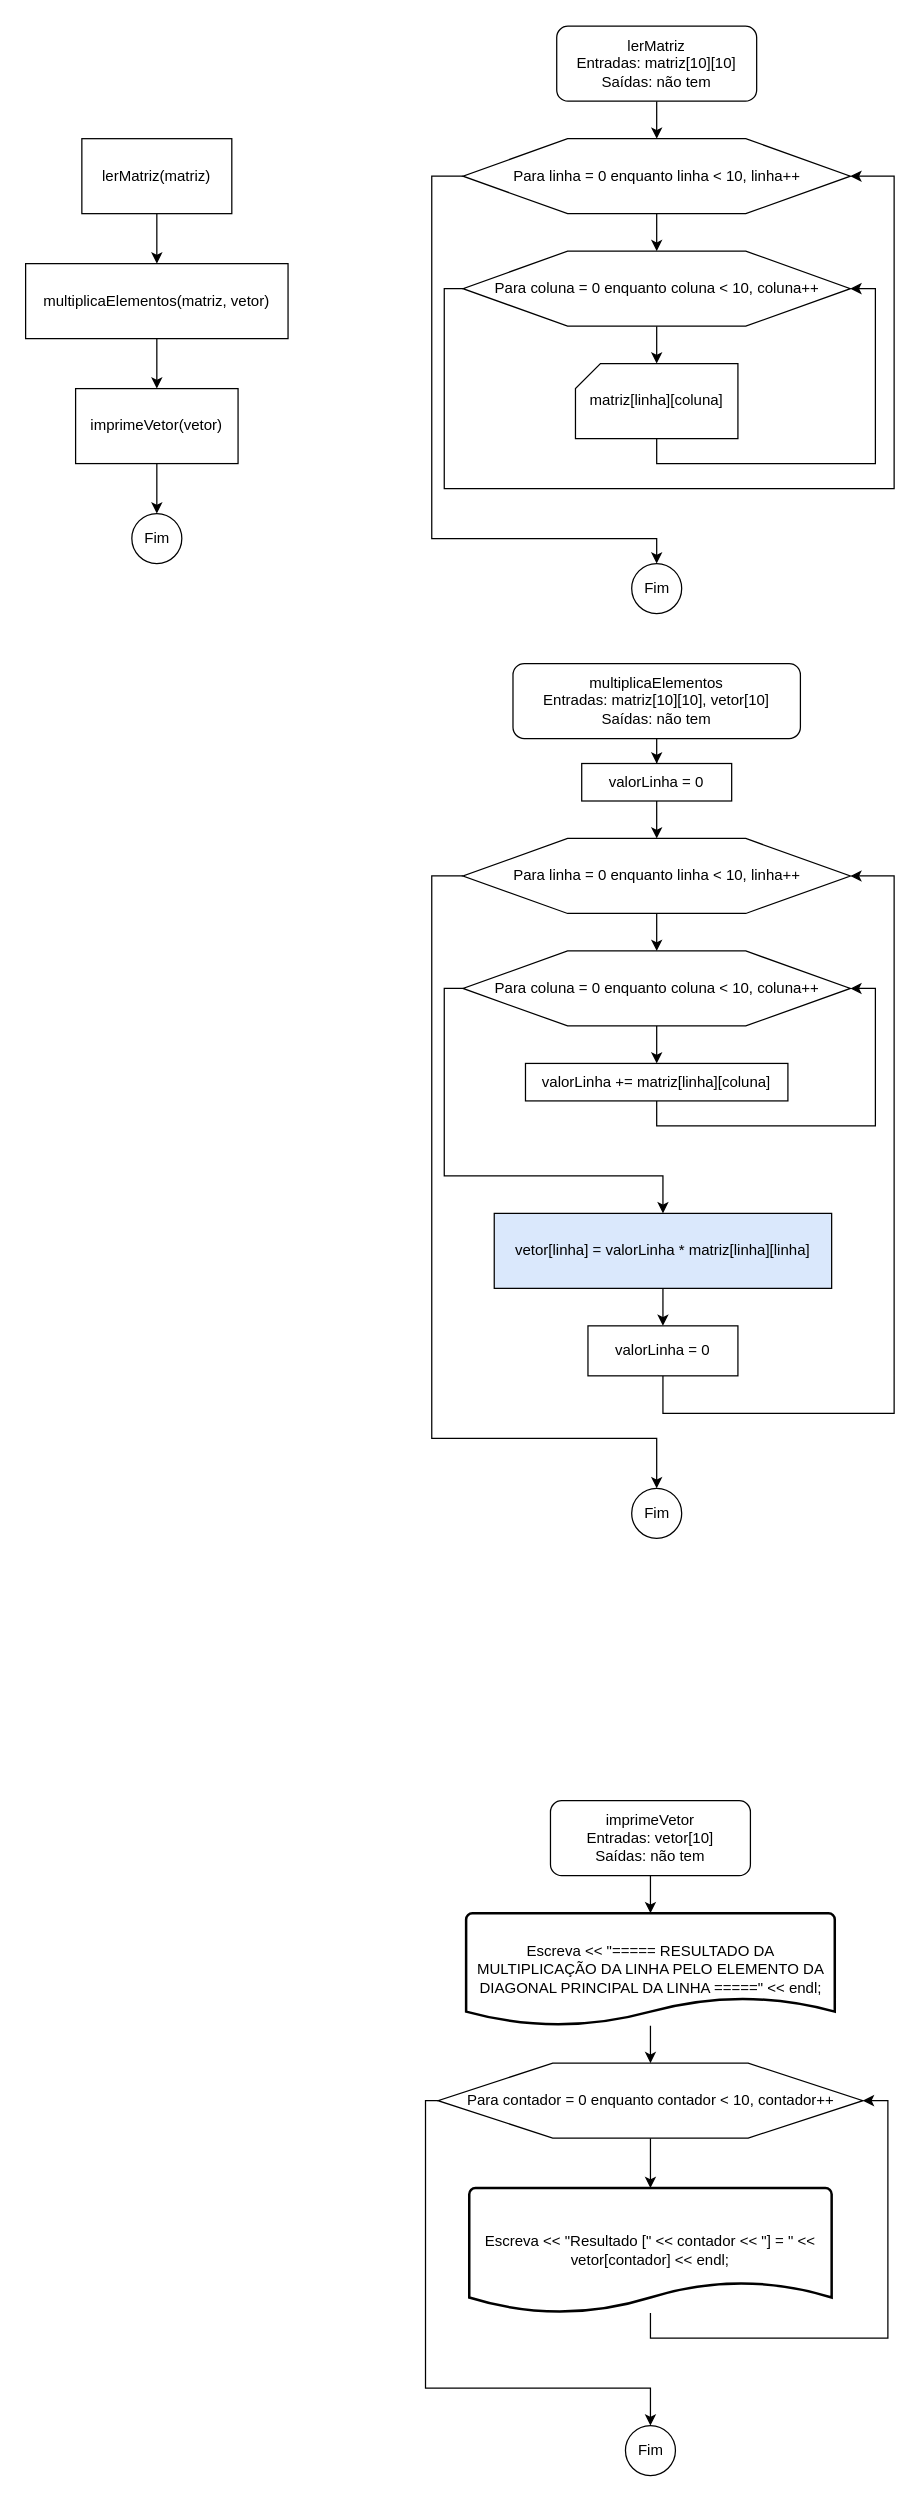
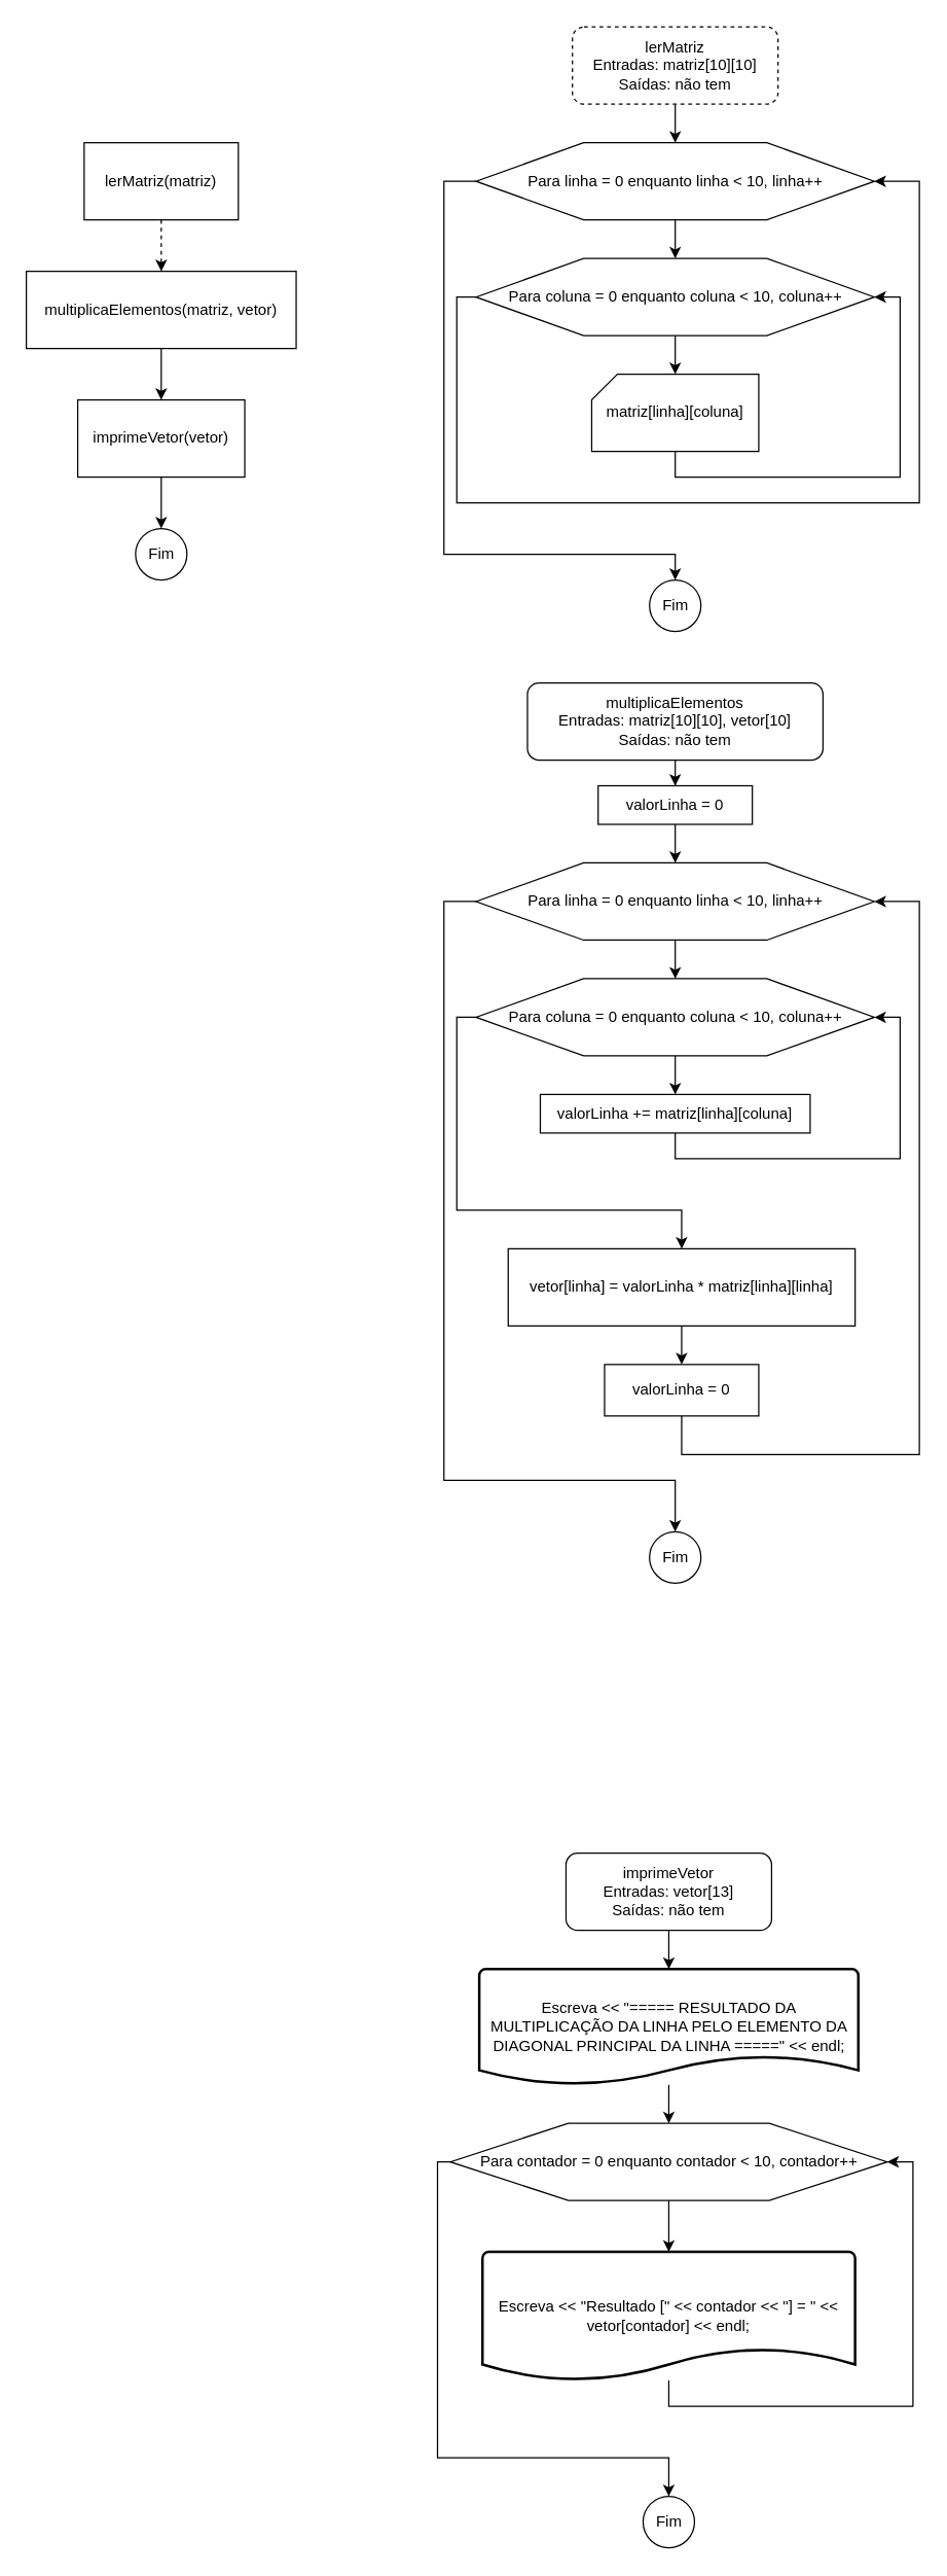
  <mxCell id="0" />
  <mxCell id="1" parent="0" />
- <mxCell id="2" value="" style="edgeStyle=orthogonalEdgeStyle;rounded=0;orthogonalLoop=1;jettySize=auto;html=1;" edge="1" parent="1" source="3" target="5"><mxGeometry relative="1" as="geometry" /></mxCell>
+ <mxCell id="2" value="" style="edgeStyle=orthogonalEdgeStyle;rounded=0;orthogonalLoop=1;jettySize=auto;html=1;dashed=1;" edge="1" parent="1" source="3" target="5"><mxGeometry relative="1" as="geometry" /></mxCell>
  <mxCell id="3" value="lerMatriz(matriz)" style="rounded=0;whiteSpace=wrap;html=1;" vertex="1" parent="1"><mxGeometry x="65" y="110" width="120" height="60" as="geometry" /></mxCell>
  <mxCell id="4" value="" style="edgeStyle=orthogonalEdgeStyle;rounded=0;orthogonalLoop=1;jettySize=auto;html=1;" edge="1" parent="1" source="5" target="7"><mxGeometry relative="1" as="geometry" /></mxCell>
  <mxCell id="5" value="multiplicaElementos(matriz, vetor)" style="rounded=0;whiteSpace=wrap;html=1;" vertex="1" parent="1"><mxGeometry x="20" y="210" width="210" height="60" as="geometry" /></mxCell>
  <mxCell id="6" value="" style="edgeStyle=orthogonalEdgeStyle;rounded=0;orthogonalLoop=1;jettySize=auto;html=1;" edge="1" parent="1" source="7" target="8"><mxGeometry relative="1" as="geometry" /></mxCell>
  <mxCell id="7" value="imprimeVetor(vetor)" style="rounded=0;whiteSpace=wrap;html=1;" vertex="1" parent="1"><mxGeometry x="60" y="310" width="130" height="60" as="geometry" /></mxCell>
  <mxCell id="8" value="Fim" style="verticalLabelPosition=middle;verticalAlign=middle;html=1;shape=mxgraph.flowchart.on-page_reference;labelPosition=center;align=center;" vertex="1" parent="1"><mxGeometry x="105" y="410" width="40" height="40" as="geometry" /></mxCell>
  <mxCell id="9" value="" style="edgeStyle=orthogonalEdgeStyle;rounded=0;orthogonalLoop=1;jettySize=auto;html=1;" edge="1" parent="1" source="10" target="13"><mxGeometry relative="1" as="geometry" /></mxCell>
- <mxCell id="10" value="lerMatriz&lt;br&gt;Entradas: matriz[10][10]&lt;br&gt;Saídas: não tem" style="rounded=1;whiteSpace=wrap;html=1;" vertex="1" parent="1"><mxGeometry x="445" y="20" width="160" height="60" as="geometry" /></mxCell>
+ <mxCell id="10" value="lerMatriz&lt;br&gt;Entradas: matriz[10][10]&lt;br&gt;Saídas: não tem" style="rounded=1;whiteSpace=wrap;html=1;dashed=1;" vertex="1" parent="1"><mxGeometry x="445" y="20" width="160" height="60" as="geometry" /></mxCell>
  <mxCell id="11" value="" style="edgeStyle=orthogonalEdgeStyle;rounded=0;orthogonalLoop=1;jettySize=auto;html=1;" edge="1" parent="1" source="13" target="16"><mxGeometry relative="1" as="geometry" /></mxCell>
  <mxCell id="12" style="edgeStyle=orthogonalEdgeStyle;rounded=0;orthogonalLoop=1;jettySize=auto;html=1;" edge="1" parent="1" source="13" target="19"><mxGeometry relative="1" as="geometry"><Array as="points"><mxPoint x="345" y="140" /><mxPoint x="345" y="430" /><mxPoint x="525" y="430" /></Array></mxGeometry></mxCell>
  <mxCell id="13" value="Para linha = 0 enquanto linha &amp;lt; 10, linha++" style="verticalLabelPosition=middle;verticalAlign=middle;html=1;shape=hexagon;perimeter=hexagonPerimeter2;arcSize=6;size=0.27;labelPosition=center;align=center;" vertex="1" parent="1"><mxGeometry x="370" y="110" width="310" height="60" as="geometry" /></mxCell>
  <mxCell id="14" value="" style="edgeStyle=orthogonalEdgeStyle;rounded=0;orthogonalLoop=1;jettySize=auto;html=1;" edge="1" parent="1" source="16" target="18"><mxGeometry relative="1" as="geometry" /></mxCell>
  <mxCell id="15" style="edgeStyle=orthogonalEdgeStyle;rounded=0;orthogonalLoop=1;jettySize=auto;html=1;entryX=1;entryY=0.5;entryDx=0;entryDy=0;" edge="1" parent="1" source="16" target="13"><mxGeometry relative="1" as="geometry"><Array as="points"><mxPoint x="355" y="230" /><mxPoint x="355" y="390" /><mxPoint x="715" y="390" /><mxPoint x="715" y="140" /></Array></mxGeometry></mxCell>
  <mxCell id="16" value="Para coluna = 0 enquanto coluna &amp;lt; 10, coluna++" style="verticalLabelPosition=middle;verticalAlign=middle;html=1;shape=hexagon;perimeter=hexagonPerimeter2;arcSize=6;size=0.27;labelPosition=center;align=center;" vertex="1" parent="1"><mxGeometry x="370" y="200" width="310" height="60" as="geometry" /></mxCell>
  <mxCell id="17" style="edgeStyle=orthogonalEdgeStyle;rounded=0;orthogonalLoop=1;jettySize=auto;html=1;entryX=1;entryY=0.5;entryDx=0;entryDy=0;" edge="1" parent="1" source="18" target="16"><mxGeometry relative="1" as="geometry"><Array as="points"><mxPoint x="525" y="370" /><mxPoint x="700" y="370" /><mxPoint x="700" y="230" /></Array></mxGeometry></mxCell>
  <mxCell id="18" value="matriz[linha][coluna]" style="verticalLabelPosition=middle;verticalAlign=middle;html=1;shape=card;whiteSpace=wrap;size=20;arcSize=12;labelPosition=center;align=center;" vertex="1" parent="1"><mxGeometry x="460" y="290" width="130" height="60" as="geometry" /></mxCell>
  <mxCell id="19" value="Fim" style="verticalLabelPosition=middle;verticalAlign=middle;html=1;shape=mxgraph.flowchart.on-page_reference;labelPosition=center;align=center;" vertex="1" parent="1"><mxGeometry x="505" y="450" width="40" height="40" as="geometry" /></mxCell>
  <mxCell id="20" value="" style="edgeStyle=orthogonalEdgeStyle;rounded=0;orthogonalLoop=1;jettySize=auto;html=1;" edge="1" parent="1" source="21" target="44"><mxGeometry relative="1" as="geometry" /></mxCell>
  <mxCell id="21" value="multiplicaElementos&lt;br&gt;Entradas: matriz[10][10], vetor[10]&lt;br&gt;Saídas: não tem" style="rounded=1;whiteSpace=wrap;html=1;" vertex="1" parent="1"><mxGeometry x="410" y="530" width="230" height="60" as="geometry" /></mxCell>
  <mxCell id="22" value="" style="edgeStyle=orthogonalEdgeStyle;rounded=0;orthogonalLoop=1;jettySize=auto;html=1;" edge="1" parent="1" source="24" target="27"><mxGeometry relative="1" as="geometry" /></mxCell>
  <mxCell id="23" style="edgeStyle=orthogonalEdgeStyle;rounded=0;orthogonalLoop=1;jettySize=auto;html=1;" edge="1" parent="1" source="24" target="32"><mxGeometry relative="1" as="geometry"><Array as="points"><mxPoint x="345" y="700" /><mxPoint x="345" y="1150" /><mxPoint x="525" y="1150" /></Array></mxGeometry></mxCell>
  <mxCell id="24" value="Para linha = 0 enquanto linha &amp;lt; 10, linha++" style="verticalLabelPosition=middle;verticalAlign=middle;html=1;shape=hexagon;perimeter=hexagonPerimeter2;arcSize=6;size=0.27;labelPosition=center;align=center;" vertex="1" parent="1"><mxGeometry x="370" y="670" width="310" height="60" as="geometry" /></mxCell>
  <mxCell id="25" value="" style="edgeStyle=orthogonalEdgeStyle;rounded=0;orthogonalLoop=1;jettySize=auto;html=1;" edge="1" parent="1" source="27"><mxGeometry relative="1" as="geometry"><mxPoint x="525" y="850" as="targetPoint" /></mxGeometry></mxCell>
  <mxCell id="26" style="edgeStyle=orthogonalEdgeStyle;rounded=0;orthogonalLoop=1;jettySize=auto;html=1;" edge="1" parent="1" source="27" target="31"><mxGeometry relative="1" as="geometry"><Array as="points"><mxPoint x="355" y="790" /><mxPoint x="355" y="940" /><mxPoint x="530" y="940" /></Array></mxGeometry></mxCell>
  <mxCell id="27" value="Para coluna = 0 enquanto coluna &amp;lt; 10, coluna++" style="verticalLabelPosition=middle;verticalAlign=middle;html=1;shape=hexagon;perimeter=hexagonPerimeter2;arcSize=6;size=0.27;labelPosition=center;align=center;" vertex="1" parent="1"><mxGeometry x="370" y="760" width="310" height="60" as="geometry" /></mxCell>
  <mxCell id="28" style="edgeStyle=orthogonalEdgeStyle;rounded=0;orthogonalLoop=1;jettySize=auto;html=1;entryX=1;entryY=0.5;entryDx=0;entryDy=0;" edge="1" parent="1" source="29" target="27"><mxGeometry relative="1" as="geometry"><Array as="points"><mxPoint x="525" y="900" /><mxPoint x="700" y="900" /><mxPoint x="700" y="790" /></Array></mxGeometry></mxCell>
  <mxCell id="29" value="valorLinha += matriz[linha][coluna]" style="rounded=0;whiteSpace=wrap;html=1;" vertex="1" parent="1"><mxGeometry x="420" y="850" width="210" height="30" as="geometry" /></mxCell>
  <mxCell id="30" value="" style="edgeStyle=orthogonalEdgeStyle;rounded=0;orthogonalLoop=1;jettySize=auto;html=1;" edge="1" parent="1" source="31" target="46"><mxGeometry relative="1" as="geometry" /></mxCell>
- <mxCell id="31" value="vetor[linha] = valorLinha * matriz[linha][linha]" style="rounded=0;whiteSpace=wrap;html=1;fillColor=#dae8fc;" vertex="1" parent="1"><mxGeometry x="395" y="970" width="270" height="60" as="geometry" /></mxCell>
+ <mxCell id="31" value="vetor[linha] = valorLinha * matriz[linha][linha]" style="rounded=0;whiteSpace=wrap;html=1;" vertex="1" parent="1"><mxGeometry x="395" y="970" width="270" height="60" as="geometry" /></mxCell>
  <mxCell id="32" value="Fim" style="verticalLabelPosition=middle;verticalAlign=middle;html=1;shape=mxgraph.flowchart.on-page_reference;labelPosition=center;align=center;" vertex="1" parent="1"><mxGeometry x="505" y="1190" width="40" height="40" as="geometry" /></mxCell>
  <mxCell id="33" value="" style="edgeStyle=orthogonalEdgeStyle;rounded=0;orthogonalLoop=1;jettySize=auto;html=1;" edge="1" parent="1" source="34" target="39"><mxGeometry relative="1" as="geometry" /></mxCell>
- <mxCell id="34" value="imprimeVetor&lt;br&gt;Entradas: vetor[10]&lt;br&gt;Saídas: não tem" style="rounded=1;whiteSpace=wrap;html=1;" vertex="1" parent="1"><mxGeometry x="440" y="1440" width="160" height="60" as="geometry" /></mxCell>
+ <mxCell id="34" value="imprimeVetor&lt;br&gt;Entradas: vetor[13]&lt;br&gt;Saídas: não tem" style="rounded=1;whiteSpace=wrap;html=1;" vertex="1" parent="1"><mxGeometry x="440" y="1440" width="160" height="60" as="geometry" /></mxCell>
  <mxCell id="35" value="" style="edgeStyle=orthogonalEdgeStyle;rounded=0;orthogonalLoop=1;jettySize=auto;html=1;" edge="1" parent="1" source="37" target="41"><mxGeometry relative="1" as="geometry" /></mxCell>
  <mxCell id="36" style="edgeStyle=orthogonalEdgeStyle;rounded=0;orthogonalLoop=1;jettySize=auto;html=1;entryX=0.5;entryY=0;entryDx=0;entryDy=0;entryPerimeter=0;" edge="1" parent="1" source="37" target="42"><mxGeometry relative="1" as="geometry"><Array as="points"><mxPoint x="340" y="1680" /><mxPoint x="340" y="1910" /><mxPoint x="520" y="1910" /></Array></mxGeometry></mxCell>
  <mxCell id="37" value="Para contador = 0 enquanto contador &amp;lt; 10, contador++" style="verticalLabelPosition=middle;verticalAlign=middle;html=1;shape=hexagon;perimeter=hexagonPerimeter2;arcSize=6;size=0.27;labelPosition=center;align=center;" vertex="1" parent="1"><mxGeometry x="350" y="1650" width="340" height="60" as="geometry" /></mxCell>
  <mxCell id="38" value="" style="edgeStyle=orthogonalEdgeStyle;rounded=0;orthogonalLoop=1;jettySize=auto;html=1;" edge="1" parent="1" source="39" target="37"><mxGeometry relative="1" as="geometry" /></mxCell>
  <mxCell id="39" value="Escreva &amp;lt;&amp;lt; &quot;===== RESULTADO DA MULTIPLICAÇÃO DA LINHA PELO ELEMENTO DA DIAGONAL PRINCIPAL DA LINHA =====&quot; &amp;lt;&amp;lt; endl;" style="strokeWidth=2;html=1;shape=mxgraph.flowchart.document2;whiteSpace=wrap;size=0.25;" vertex="1" parent="1"><mxGeometry x="372.5" y="1530" width="295" height="90" as="geometry" /></mxCell>
  <mxCell id="40" style="edgeStyle=orthogonalEdgeStyle;rounded=0;orthogonalLoop=1;jettySize=auto;html=1;entryX=1;entryY=0.5;entryDx=0;entryDy=0;" edge="1" parent="1" source="41" target="37"><mxGeometry relative="1" as="geometry"><Array as="points"><mxPoint x="520" y="1870" /><mxPoint x="710" y="1870" /><mxPoint x="710" y="1680" /></Array></mxGeometry></mxCell>
  <mxCell id="41" value="Escreva &amp;lt;&amp;lt; &quot;Resultado [&quot; &amp;lt;&amp;lt; contador &amp;lt;&amp;lt; &quot;] = &quot; &amp;lt;&amp;lt; vetor[contador] &amp;lt;&amp;lt; endl;" style="strokeWidth=2;html=1;shape=mxgraph.flowchart.document2;whiteSpace=wrap;size=0.25;" vertex="1" parent="1"><mxGeometry x="375" y="1750" width="290" height="100" as="geometry" /></mxCell>
  <mxCell id="42" value="Fim" style="verticalLabelPosition=middle;verticalAlign=middle;html=1;shape=mxgraph.flowchart.on-page_reference;labelPosition=center;align=center;" vertex="1" parent="1"><mxGeometry x="500" y="1940" width="40" height="40" as="geometry" /></mxCell>
  <mxCell id="43" value="" style="edgeStyle=orthogonalEdgeStyle;rounded=0;orthogonalLoop=1;jettySize=auto;html=1;" edge="1" parent="1" source="44" target="24"><mxGeometry relative="1" as="geometry" /></mxCell>
  <mxCell id="44" value="valorLinha = 0" style="rounded=0;whiteSpace=wrap;html=1;" vertex="1" parent="1"><mxGeometry x="465" y="610" width="120" height="30" as="geometry" /></mxCell>
  <mxCell id="45" style="edgeStyle=orthogonalEdgeStyle;rounded=0;orthogonalLoop=1;jettySize=auto;html=1;entryX=1;entryY=0.5;entryDx=0;entryDy=0;" edge="1" parent="1" source="46" target="24"><mxGeometry relative="1" as="geometry"><Array as="points"><mxPoint x="530" y="1130" /><mxPoint x="715" y="1130" /><mxPoint x="715" y="700" /></Array></mxGeometry></mxCell>
  <mxCell id="46" value="valorLinha = 0" style="rounded=0;whiteSpace=wrap;html=1;" vertex="1" parent="1"><mxGeometry x="470" y="1060" width="120" height="40" as="geometry" /></mxCell>
